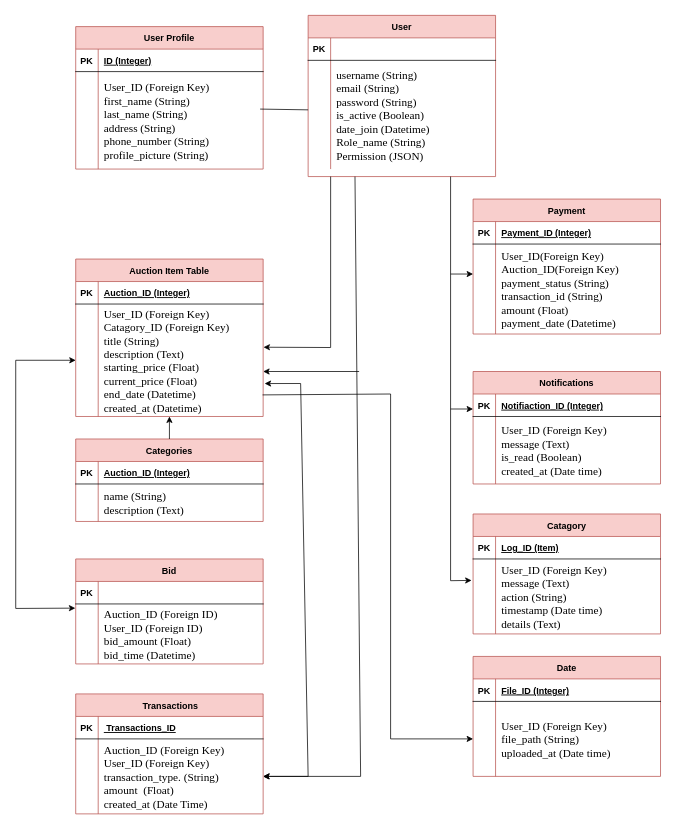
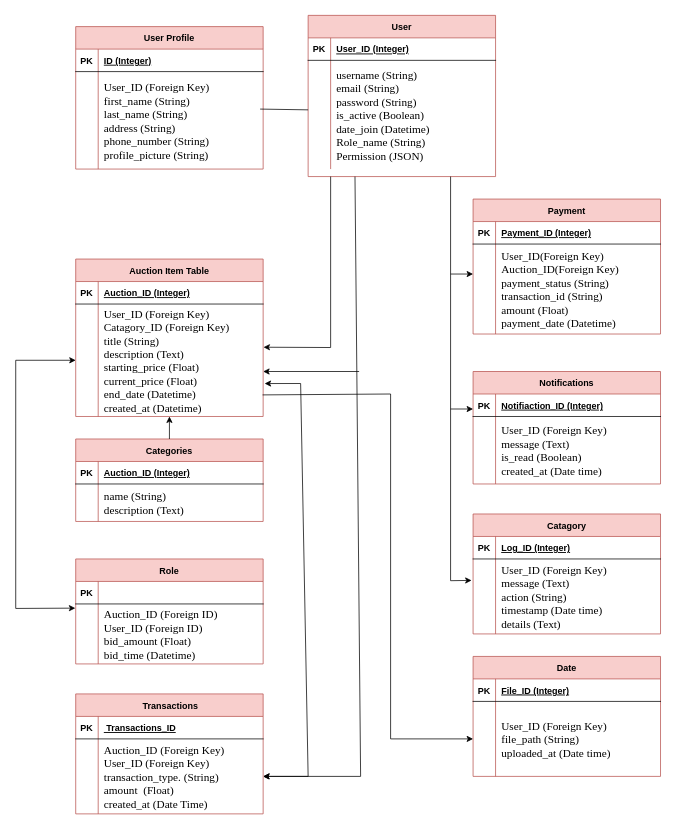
  <mxCell id="0" />
  <mxCell id="1" parent="0" />
  <mxCell id="2" value="User" style="shape=table;startSize=30;container=1;collapsible=1;childLayout=tableLayout;fixedRows=1;rowLines=0;fontStyle=1;align=center;resizeLast=1;labelBackgroundColor=none;fillColor=#f8cecc;strokeColor=#b85450;" parent="1" vertex="1"><mxGeometry x="410" y="20" width="250" height="215" as="geometry" /></mxCell>
  <mxCell id="3" value="" style="shape=partialRectangle;collapsible=0;dropTarget=0;pointerEvents=0;fillColor=none;points=[[0,0.5],[1,0.5]];portConstraint=eastwest;top=0;left=0;right=0;bottom=1;" parent="2" vertex="1"><mxGeometry y="30" width="250" height="30" as="geometry" /></mxCell>
  <mxCell id="4" value="PK" style="shape=partialRectangle;overflow=hidden;connectable=0;fillColor=none;top=0;left=0;bottom=0;right=0;fontStyle=1;" parent="3" vertex="1"><mxGeometry width="30" height="30" as="geometry"><mxRectangle width="30" height="30" as="alternateBounds" /></mxGeometry></mxCell>
+ <mxCell id="5" value="User_ID (Integer)" style="shape=partialRectangle;overflow=hidden;connectable=0;fillColor=none;top=0;left=0;bottom=0;right=0;align=left;spacingLeft=6;fontStyle=5;" parent="3" vertex="1"><mxGeometry x="30" width="220" height="30" as="geometry"><mxRectangle width="220" height="30" as="alternateBounds" /></mxGeometry></mxCell>
  <mxCell id="6" value="" style="shape=partialRectangle;collapsible=0;dropTarget=0;pointerEvents=0;fillColor=none;points=[[0,0.5],[1,0.5]];portConstraint=eastwest;top=0;left=0;right=0;bottom=0;" parent="2" vertex="1"><mxGeometry y="60" width="250" height="145" as="geometry" /></mxCell>
  <mxCell id="7" value="" style="shape=partialRectangle;overflow=hidden;connectable=0;fillColor=none;top=0;left=0;bottom=0;right=0;" parent="6" vertex="1"><mxGeometry width="30" height="145" as="geometry"><mxRectangle width="30" height="145" as="alternateBounds" /></mxGeometry></mxCell>
  <mxCell id="8" value="username (String)&#10;email (String)&#10;password (String)&#10;is_active (Boolean)&#10;date_join (Datetime)&#10;Role_name (String)&#10;Permission (JSON)" style="shape=partialRectangle;overflow=hidden;connectable=0;fillColor=none;top=0;left=0;bottom=0;right=0;align=left;spacingLeft=6;fontFamily=Times New Roman;fontSize=15;" parent="6" vertex="1"><mxGeometry x="30" width="220" height="145" as="geometry"><mxRectangle width="220" height="145" as="alternateBounds" /></mxGeometry></mxCell>
  <mxCell id="9" value="User Profile" style="shape=table;startSize=30;container=1;collapsible=1;childLayout=tableLayout;fixedRows=1;rowLines=0;fontStyle=1;align=center;resizeLast=1;fillColor=#f8cecc;strokeColor=#b85450;" parent="1" vertex="1"><mxGeometry x="100" y="35" width="250" height="190" as="geometry" /></mxCell>
  <mxCell id="10" value="" style="shape=partialRectangle;collapsible=0;dropTarget=0;pointerEvents=0;fillColor=none;points=[[0,0.5],[1,0.5]];portConstraint=eastwest;top=0;left=0;right=0;bottom=1;" parent="9" vertex="1"><mxGeometry y="30" width="250" height="30" as="geometry" /></mxCell>
  <mxCell id="11" value="PK" style="shape=partialRectangle;overflow=hidden;connectable=0;fillColor=none;top=0;left=0;bottom=0;right=0;fontStyle=1;" parent="10" vertex="1"><mxGeometry width="30" height="30" as="geometry"><mxRectangle width="30" height="30" as="alternateBounds" /></mxGeometry></mxCell>
  <mxCell id="12" value="ID (Integer)" style="shape=partialRectangle;overflow=hidden;connectable=0;fillColor=none;top=0;left=0;bottom=0;right=0;align=left;spacingLeft=6;fontStyle=5;" parent="10" vertex="1"><mxGeometry x="30" width="220" height="30" as="geometry"><mxRectangle width="220" height="30" as="alternateBounds" /></mxGeometry></mxCell>
  <mxCell id="13" value="" style="shape=partialRectangle;collapsible=0;dropTarget=0;pointerEvents=0;fillColor=none;points=[[0,0.5],[1,0.5]];portConstraint=eastwest;top=0;left=0;right=0;bottom=0;" parent="9" vertex="1"><mxGeometry y="60" width="250" height="130" as="geometry" /></mxCell>
  <mxCell id="14" value="" style="shape=partialRectangle;overflow=hidden;connectable=0;fillColor=none;top=0;left=0;bottom=0;right=0;" parent="13" vertex="1"><mxGeometry width="30" height="130" as="geometry"><mxRectangle width="30" height="130" as="alternateBounds" /></mxGeometry></mxCell>
  <mxCell id="15" value="User_ID (Foreign Key)&#10;first_name (String)&#10;last_name (String)&#10;address (String)&#10;phone_number (String)&#10;profile_picture (String)" style="shape=partialRectangle;overflow=hidden;connectable=0;fillColor=none;top=0;left=0;bottom=0;right=0;align=left;spacingLeft=6;fontFamily=Times New Roman;fontSize=15;labelBackgroundColor=default;" parent="13" vertex="1"><mxGeometry x="30" width="220" height="130" as="geometry"><mxRectangle width="220" height="130" as="alternateBounds" /></mxGeometry></mxCell>
- <mxCell id="16" value="Bid" style="shape=table;startSize=30;container=1;collapsible=1;childLayout=tableLayout;fixedRows=1;rowLines=0;fontStyle=1;align=center;resizeLast=1;fillColor=#f8cecc;strokeColor=#b85450;" parent="1" vertex="1"><mxGeometry x="100" y="745" width="250" height="140" as="geometry" /></mxCell>
+ <mxCell id="16" value="Role" style="shape=table;startSize=30;container=1;collapsible=1;childLayout=tableLayout;fixedRows=1;rowLines=0;fontStyle=1;align=center;resizeLast=1;fillColor=#f8cecc;strokeColor=#b85450;" parent="1" vertex="1"><mxGeometry x="100" y="745" width="250" height="140" as="geometry" /></mxCell>
  <mxCell id="17" value="" style="shape=partialRectangle;collapsible=0;dropTarget=0;pointerEvents=0;fillColor=none;points=[[0,0.5],[1,0.5]];portConstraint=eastwest;top=0;left=0;right=0;bottom=1;" parent="16" vertex="1"><mxGeometry y="30" width="250" height="30" as="geometry" /></mxCell>
  <mxCell id="18" value="PK" style="shape=partialRectangle;overflow=hidden;connectable=0;fillColor=none;top=0;left=0;bottom=0;right=0;fontStyle=1;" parent="17" vertex="1"><mxGeometry width="30" height="30" as="geometry"><mxRectangle width="30" height="30" as="alternateBounds" /></mxGeometry></mxCell>
  <mxCell id="19" value="" style="shape=partialRectangle;collapsible=0;dropTarget=0;pointerEvents=0;fillColor=none;points=[[0,0.5],[1,0.5]];portConstraint=eastwest;top=0;left=0;right=0;bottom=0;" parent="16" vertex="1"><mxGeometry y="60" width="250" height="80" as="geometry" /></mxCell>
  <mxCell id="20" value="" style="shape=partialRectangle;overflow=hidden;connectable=0;fillColor=none;top=0;left=0;bottom=0;right=0;" parent="19" vertex="1"><mxGeometry width="30" height="80" as="geometry"><mxRectangle width="30" height="80" as="alternateBounds" /></mxGeometry></mxCell>
  <mxCell id="21" value="Auction_ID (Foreign ID)&#10;User_ID (Foreign ID)&#10;bid_amount (Float)&#10;bid_time (Datetime)" style="shape=partialRectangle;overflow=hidden;connectable=0;fillColor=none;top=0;left=0;bottom=0;right=0;align=left;spacingLeft=6;fontFamily=Times New Roman;fontSize=15;" parent="19" vertex="1"><mxGeometry x="30" width="220" height="80" as="geometry"><mxRectangle width="220" height="80" as="alternateBounds" /></mxGeometry></mxCell>
  <mxCell id="22" value="Categories" style="shape=table;startSize=30;container=1;collapsible=1;childLayout=tableLayout;fixedRows=1;rowLines=0;fontStyle=1;align=center;resizeLast=1;fillColor=#f8cecc;strokeColor=#b85450;" parent="1" vertex="1"><mxGeometry x="100" y="585" width="250" height="110" as="geometry" /></mxCell>
  <mxCell id="23" value="" style="shape=partialRectangle;collapsible=0;dropTarget=0;pointerEvents=0;fillColor=none;points=[[0,0.5],[1,0.5]];portConstraint=eastwest;top=0;left=0;right=0;bottom=1;" parent="22" vertex="1"><mxGeometry y="30" width="250" height="30" as="geometry" /></mxCell>
  <mxCell id="24" value="PK" style="shape=partialRectangle;overflow=hidden;connectable=0;fillColor=none;top=0;left=0;bottom=0;right=0;fontStyle=1;" parent="23" vertex="1"><mxGeometry width="30" height="30" as="geometry"><mxRectangle width="30" height="30" as="alternateBounds" /></mxGeometry></mxCell>
  <mxCell id="25" value="Auction_ID (Integer)" style="shape=partialRectangle;overflow=hidden;connectable=0;fillColor=none;top=0;left=0;bottom=0;right=0;align=left;spacingLeft=6;fontStyle=5;" parent="23" vertex="1"><mxGeometry x="30" width="220" height="30" as="geometry"><mxRectangle width="220" height="30" as="alternateBounds" /></mxGeometry></mxCell>
  <mxCell id="26" value="" style="shape=partialRectangle;collapsible=0;dropTarget=0;pointerEvents=0;fillColor=none;points=[[0,0.5],[1,0.5]];portConstraint=eastwest;top=0;left=0;right=0;bottom=0;" parent="22" vertex="1"><mxGeometry y="60" width="250" height="50" as="geometry" /></mxCell>
  <mxCell id="27" value="" style="shape=partialRectangle;overflow=hidden;connectable=0;fillColor=none;top=0;left=0;bottom=0;right=0;" parent="26" vertex="1"><mxGeometry width="30" height="50" as="geometry"><mxRectangle width="30" height="50" as="alternateBounds" /></mxGeometry></mxCell>
  <mxCell id="28" value="name (String)&#10;description (Text)" style="shape=partialRectangle;overflow=hidden;connectable=0;fillColor=none;top=0;left=0;bottom=0;right=0;align=left;spacingLeft=6;fontFamily=Times New Roman;fontSize=15;" parent="26" vertex="1"><mxGeometry x="30" width="220" height="50" as="geometry"><mxRectangle width="220" height="50" as="alternateBounds" /></mxGeometry></mxCell>
  <mxCell id="29" value="Auction Item Table" style="shape=table;startSize=30;container=1;collapsible=1;childLayout=tableLayout;fixedRows=1;rowLines=0;fontStyle=1;align=center;resizeLast=1;fillColor=#f8cecc;strokeColor=#b85450;" parent="1" vertex="1"><mxGeometry x="100" y="345" width="250" height="210" as="geometry" /></mxCell>
  <mxCell id="30" value="" style="shape=partialRectangle;collapsible=0;dropTarget=0;pointerEvents=0;fillColor=none;points=[[0,0.5],[1,0.5]];portConstraint=eastwest;top=0;left=0;right=0;bottom=1;" parent="29" vertex="1"><mxGeometry y="30" width="250" height="30" as="geometry" /></mxCell>
  <mxCell id="31" value="PK" style="shape=partialRectangle;overflow=hidden;connectable=0;fillColor=none;top=0;left=0;bottom=0;right=0;fontStyle=1;" parent="30" vertex="1"><mxGeometry width="30" height="30" as="geometry"><mxRectangle width="30" height="30" as="alternateBounds" /></mxGeometry></mxCell>
  <mxCell id="32" value="Auction_ID (Integer)" style="shape=partialRectangle;overflow=hidden;connectable=0;fillColor=none;top=0;left=0;bottom=0;right=0;align=left;spacingLeft=6;fontStyle=5;" parent="30" vertex="1"><mxGeometry x="30" width="220" height="30" as="geometry"><mxRectangle width="220" height="30" as="alternateBounds" /></mxGeometry></mxCell>
  <mxCell id="33" value="" style="shape=partialRectangle;collapsible=0;dropTarget=0;pointerEvents=0;fillColor=none;points=[[0,0.5],[1,0.5]];portConstraint=eastwest;top=0;left=0;right=0;bottom=0;" parent="29" vertex="1"><mxGeometry y="60" width="250" height="150" as="geometry" /></mxCell>
  <mxCell id="34" value="" style="shape=partialRectangle;overflow=hidden;connectable=0;fillColor=none;top=0;left=0;bottom=0;right=0;" parent="33" vertex="1"><mxGeometry width="30" height="150" as="geometry"><mxRectangle width="30" height="150" as="alternateBounds" /></mxGeometry></mxCell>
  <mxCell id="35" value="User_ID (Foreign Key)&#10;Catagory_ID (Foreign Key)&#10;title (String)&#10;description (Text)&#10;starting_price (Float)&#10;current_price (Float)&#10;end_date (Datetime)&#10;created_at (Datetime)" style="shape=partialRectangle;overflow=hidden;connectable=0;fillColor=none;top=0;left=0;bottom=0;right=0;align=left;spacingLeft=6;fontFamily=Times New Roman;fontSize=15;" parent="33" vertex="1"><mxGeometry x="30" width="220" height="150" as="geometry"><mxRectangle width="220" height="150" as="alternateBounds" /></mxGeometry></mxCell>
  <mxCell id="36" value="Payment" style="shape=table;startSize=30;container=1;collapsible=1;childLayout=tableLayout;fixedRows=1;rowLines=0;fontStyle=1;align=center;resizeLast=1;fillColor=#f8cecc;strokeColor=#b85450;" parent="1" vertex="1"><mxGeometry x="630" y="265" width="250" height="180" as="geometry" /></mxCell>
  <mxCell id="37" value="" style="shape=partialRectangle;collapsible=0;dropTarget=0;pointerEvents=0;fillColor=none;points=[[0,0.5],[1,0.5]];portConstraint=eastwest;top=0;left=0;right=0;bottom=1;" parent="36" vertex="1"><mxGeometry y="30" width="250" height="30" as="geometry" /></mxCell>
  <mxCell id="38" value="PK" style="shape=partialRectangle;overflow=hidden;connectable=0;fillColor=none;top=0;left=0;bottom=0;right=0;fontStyle=1;" parent="37" vertex="1"><mxGeometry width="30" height="30" as="geometry"><mxRectangle width="30" height="30" as="alternateBounds" /></mxGeometry></mxCell>
  <mxCell id="39" value="Payment_ID (Integer)" style="shape=partialRectangle;overflow=hidden;connectable=0;fillColor=none;top=0;left=0;bottom=0;right=0;align=left;spacingLeft=6;fontStyle=5;" parent="37" vertex="1"><mxGeometry x="30" width="220" height="30" as="geometry"><mxRectangle width="220" height="30" as="alternateBounds" /></mxGeometry></mxCell>
  <mxCell id="40" value="" style="shape=partialRectangle;collapsible=0;dropTarget=0;pointerEvents=0;fillColor=none;points=[[0,0.5],[1,0.5]];portConstraint=eastwest;top=0;left=0;right=0;bottom=0;" parent="36" vertex="1"><mxGeometry y="60" width="250" height="120" as="geometry" /></mxCell>
  <mxCell id="41" value="" style="shape=partialRectangle;overflow=hidden;connectable=0;fillColor=none;top=0;left=0;bottom=0;right=0;" parent="40" vertex="1"><mxGeometry width="30" height="120" as="geometry"><mxRectangle width="30" height="120" as="alternateBounds" /></mxGeometry></mxCell>
  <mxCell id="42" value="User_ID(Foreign Key)&#10;Auction_ID(Foreign Key)&#10;payment_status (String)&#10;transaction_id (String)&#10;amount (Float)&#10;payment_date (Datetime)" style="shape=partialRectangle;overflow=hidden;connectable=0;fillColor=none;top=0;left=0;bottom=0;right=0;align=left;spacingLeft=6;fontFamily=Times New Roman;fontSize=15;" parent="40" vertex="1"><mxGeometry x="30" width="220" height="120" as="geometry"><mxRectangle width="220" height="120" as="alternateBounds" /></mxGeometry></mxCell>
  <mxCell id="43" value="Notifications" style="shape=table;startSize=30;container=1;collapsible=1;childLayout=tableLayout;fixedRows=1;rowLines=0;fontStyle=1;align=center;resizeLast=1;fillColor=#f8cecc;strokeColor=#b85450;" parent="1" vertex="1"><mxGeometry x="630" y="495" width="250" height="150" as="geometry" /></mxCell>
  <mxCell id="44" value="" style="shape=partialRectangle;collapsible=0;dropTarget=0;pointerEvents=0;fillColor=none;points=[[0,0.5],[1,0.5]];portConstraint=eastwest;top=0;left=0;right=0;bottom=1;" parent="43" vertex="1"><mxGeometry y="30" width="250" height="30" as="geometry" /></mxCell>
  <mxCell id="45" value="PK" style="shape=partialRectangle;overflow=hidden;connectable=0;fillColor=none;top=0;left=0;bottom=0;right=0;fontStyle=1;" parent="44" vertex="1"><mxGeometry width="30" height="30" as="geometry"><mxRectangle width="30" height="30" as="alternateBounds" /></mxGeometry></mxCell>
  <mxCell id="46" value="Notifiaction_ID (Integer)" style="shape=partialRectangle;overflow=hidden;connectable=0;fillColor=none;top=0;left=0;bottom=0;right=0;align=left;spacingLeft=6;fontStyle=5;" parent="44" vertex="1"><mxGeometry x="30" width="220" height="30" as="geometry"><mxRectangle width="220" height="30" as="alternateBounds" /></mxGeometry></mxCell>
  <mxCell id="47" value="" style="shape=partialRectangle;collapsible=0;dropTarget=0;pointerEvents=0;fillColor=none;points=[[0,0.5],[1,0.5]];portConstraint=eastwest;top=0;left=0;right=0;bottom=0;" parent="43" vertex="1"><mxGeometry y="60" width="250" height="90" as="geometry" /></mxCell>
  <mxCell id="48" value="" style="shape=partialRectangle;overflow=hidden;connectable=0;fillColor=none;top=0;left=0;bottom=0;right=0;" parent="47" vertex="1"><mxGeometry width="30" height="90" as="geometry"><mxRectangle width="30" height="90" as="alternateBounds" /></mxGeometry></mxCell>
  <mxCell id="49" value="User_ID (Foreign Key)&#10;message (Text)&#10;is_read (Boolean)&#10;created_at (Date time)" style="shape=partialRectangle;overflow=hidden;connectable=0;fillColor=none;top=0;left=0;bottom=0;right=0;align=left;spacingLeft=6;fontFamily=Times New Roman;fontSize=15;" parent="47" vertex="1"><mxGeometry x="30" width="220" height="90" as="geometry"><mxRectangle width="220" height="90" as="alternateBounds" /></mxGeometry></mxCell>
  <mxCell id="50" value="Catagory" style="shape=table;startSize=30;container=1;collapsible=1;childLayout=tableLayout;fixedRows=1;rowLines=0;fontStyle=1;align=center;resizeLast=1;fillColor=#f8cecc;strokeColor=#b85450;" parent="1" vertex="1"><mxGeometry x="630" y="685" width="250" height="160" as="geometry" /></mxCell>
  <mxCell id="51" value="" style="shape=partialRectangle;collapsible=0;dropTarget=0;pointerEvents=0;fillColor=none;points=[[0,0.5],[1,0.5]];portConstraint=eastwest;top=0;left=0;right=0;bottom=1;" parent="50" vertex="1"><mxGeometry y="30" width="250" height="30" as="geometry" /></mxCell>
  <mxCell id="52" value="PK" style="shape=partialRectangle;overflow=hidden;connectable=0;fillColor=none;top=0;left=0;bottom=0;right=0;fontStyle=1;" parent="51" vertex="1"><mxGeometry width="30" height="30" as="geometry"><mxRectangle width="30" height="30" as="alternateBounds" /></mxGeometry></mxCell>
- <mxCell id="53" value="Log_ID (Item)" style="shape=partialRectangle;overflow=hidden;connectable=0;fillColor=none;top=0;left=0;bottom=0;right=0;align=left;spacingLeft=6;fontStyle=5;" parent="51" vertex="1"><mxGeometry x="30" width="220" height="30" as="geometry"><mxRectangle width="220" height="30" as="alternateBounds" /></mxGeometry></mxCell>
+ <mxCell id="53" value="Log_ID (Integer)" style="shape=partialRectangle;overflow=hidden;connectable=0;fillColor=none;top=0;left=0;bottom=0;right=0;align=left;spacingLeft=6;fontStyle=5;" parent="51" vertex="1"><mxGeometry x="30" width="220" height="30" as="geometry"><mxRectangle width="220" height="30" as="alternateBounds" /></mxGeometry></mxCell>
  <mxCell id="54" value="" style="shape=partialRectangle;collapsible=0;dropTarget=0;pointerEvents=0;fillColor=none;points=[[0,0.5],[1,0.5]];portConstraint=eastwest;top=0;left=0;right=0;bottom=0;" parent="50" vertex="1"><mxGeometry y="60" width="250" height="100" as="geometry" /></mxCell>
  <mxCell id="55" value="" style="shape=partialRectangle;overflow=hidden;connectable=0;fillColor=none;top=0;left=0;bottom=0;right=0;" parent="54" vertex="1"><mxGeometry width="30" height="100" as="geometry"><mxRectangle width="30" height="100" as="alternateBounds" /></mxGeometry></mxCell>
  <mxCell id="56" value="User_ID (Foreign Key)&#10;message (Text)&#10;action (String)&#10;timestamp (Date time)&#10;details (Text)" style="shape=partialRectangle;overflow=hidden;connectable=0;fillColor=none;top=0;left=0;bottom=0;right=0;align=left;spacingLeft=6;fontFamily=Times New Roman;fontSize=15;" parent="54" vertex="1"><mxGeometry x="30" width="220" height="100" as="geometry"><mxRectangle width="220" height="100" as="alternateBounds" /></mxGeometry></mxCell>
  <mxCell id="57" value=" Transactions" style="shape=table;startSize=30;container=1;collapsible=1;childLayout=tableLayout;fixedRows=1;rowLines=0;fontStyle=1;align=center;resizeLast=1;fillColor=#f8cecc;strokeColor=#b85450;" parent="1" vertex="1"><mxGeometry x="100" y="925" width="250" height="160" as="geometry" /></mxCell>
  <mxCell id="58" value="" style="shape=partialRectangle;collapsible=0;dropTarget=0;pointerEvents=0;fillColor=none;points=[[0,0.5],[1,0.5]];portConstraint=eastwest;top=0;left=0;right=0;bottom=1;" parent="57" vertex="1"><mxGeometry y="30" width="250" height="30" as="geometry" /></mxCell>
  <mxCell id="59" value="PK" style="shape=partialRectangle;overflow=hidden;connectable=0;fillColor=none;top=0;left=0;bottom=0;right=0;fontStyle=1;" parent="58" vertex="1"><mxGeometry width="30" height="30" as="geometry"><mxRectangle width="30" height="30" as="alternateBounds" /></mxGeometry></mxCell>
  <mxCell id="60" value=" Transactions_ID" style="shape=partialRectangle;overflow=hidden;connectable=0;fillColor=none;top=0;left=0;bottom=0;right=0;align=left;spacingLeft=6;fontStyle=5;" parent="58" vertex="1"><mxGeometry x="30" width="220" height="30" as="geometry"><mxRectangle width="220" height="30" as="alternateBounds" /></mxGeometry></mxCell>
  <mxCell id="61" value="" style="shape=partialRectangle;collapsible=0;dropTarget=0;pointerEvents=0;fillColor=none;points=[[0,0.5],[1,0.5]];portConstraint=eastwest;top=0;left=0;right=0;bottom=0;" parent="57" vertex="1"><mxGeometry y="60" width="250" height="100" as="geometry" /></mxCell>
  <mxCell id="62" value="" style="shape=partialRectangle;overflow=hidden;connectable=0;fillColor=none;top=0;left=0;bottom=0;right=0;" parent="61" vertex="1"><mxGeometry width="30" height="100" as="geometry"><mxRectangle width="30" height="100" as="alternateBounds" /></mxGeometry></mxCell>
  <mxCell id="63" value="Auction_ID (Foreign Key)&#10;User_ID (Foreign Key)&#10;transaction_type. (String)&#10;amount  (Float)&#10;created_at (Date Time)" style="shape=partialRectangle;overflow=hidden;connectable=0;fillColor=none;top=0;left=0;bottom=0;right=0;align=left;spacingLeft=6;fontFamily=Times New Roman;fontSize=15;" parent="61" vertex="1"><mxGeometry x="30" width="220" height="100" as="geometry"><mxRectangle width="220" height="100" as="alternateBounds" /></mxGeometry></mxCell>
  <mxCell id="64" value="Date" style="shape=table;startSize=30;container=1;collapsible=1;childLayout=tableLayout;fixedRows=1;rowLines=0;fontStyle=1;align=center;resizeLast=1;fillColor=#f8cecc;strokeColor=#b85450;" parent="1" vertex="1"><mxGeometry x="630" y="875" width="250" height="160" as="geometry" /></mxCell>
  <mxCell id="65" value="" style="shape=partialRectangle;collapsible=0;dropTarget=0;pointerEvents=0;fillColor=none;points=[[0,0.5],[1,0.5]];portConstraint=eastwest;top=0;left=0;right=0;bottom=1;" parent="64" vertex="1"><mxGeometry y="30" width="250" height="30" as="geometry" /></mxCell>
  <mxCell id="66" value="PK" style="shape=partialRectangle;overflow=hidden;connectable=0;fillColor=none;top=0;left=0;bottom=0;right=0;fontStyle=1;" parent="65" vertex="1"><mxGeometry width="30" height="30" as="geometry"><mxRectangle width="30" height="30" as="alternateBounds" /></mxGeometry></mxCell>
  <mxCell id="67" value="File_ID (Integer)" style="shape=partialRectangle;overflow=hidden;connectable=0;fillColor=none;top=0;left=0;bottom=0;right=0;align=left;spacingLeft=6;fontStyle=5;" parent="65" vertex="1"><mxGeometry x="30" width="220" height="30" as="geometry"><mxRectangle width="220" height="30" as="alternateBounds" /></mxGeometry></mxCell>
  <mxCell id="68" value="" style="shape=partialRectangle;collapsible=0;dropTarget=0;pointerEvents=0;fillColor=none;points=[[0,0.5],[1,0.5]];portConstraint=eastwest;top=0;left=0;right=0;bottom=0;" parent="64" vertex="1"><mxGeometry y="60" width="250" height="100" as="geometry" /></mxCell>
  <mxCell id="69" value="" style="shape=partialRectangle;overflow=hidden;connectable=0;fillColor=none;top=0;left=0;bottom=0;right=0;" parent="68" vertex="1"><mxGeometry width="30" height="100" as="geometry"><mxRectangle width="30" height="100" as="alternateBounds" /></mxGeometry></mxCell>
  <mxCell id="70" value="User_ID (Foreign Key)&#10;file_path (String)&#10;uploaded_at (Date time)" style="shape=partialRectangle;overflow=hidden;connectable=0;fillColor=none;top=0;left=0;bottom=0;right=0;align=left;spacingLeft=6;fontFamily=Times New Roman;fontSize=15;" parent="68" vertex="1"><mxGeometry x="30" width="220" height="100" as="geometry"><mxRectangle width="220" height="100" as="alternateBounds" /></mxGeometry></mxCell>
  <mxCell id="71" value="" style="endArrow=classic;startArrow=classic;html=1;rounded=0;exitX=0;exitY=0.5;exitDx=0;exitDy=0;entryX=-0.002;entryY=0.07;entryDx=0;entryDy=0;entryPerimeter=0;" parent="1" source="33" target="19" edge="1"><mxGeometry width="50" height="50" relative="1" as="geometry"><mxPoint x="230" y="385" as="sourcePoint" /><mxPoint x="280" y="335" as="targetPoint" /><Array as="points"><mxPoint x="20" y="480" /><mxPoint x="20" y="565" /><mxPoint x="20" y="811" /></Array></mxGeometry></mxCell>
  <mxCell id="72" value="" style="endArrow=classic;startArrow=classic;html=1;rounded=0;exitX=1;exitY=0.5;exitDx=0;exitDy=0;entryX=1.008;entryY=0.707;entryDx=0;entryDy=0;entryPerimeter=0;" parent="1" source="61" target="33" edge="1"><mxGeometry width="50" height="50" relative="1" as="geometry"><mxPoint x="490" y="765" as="sourcePoint" /><mxPoint x="350" y="493" as="targetPoint" /><Array as="points"><mxPoint x="410" y="1035" /><mxPoint x="400" y="511" /></Array></mxGeometry></mxCell>
  <mxCell id="73" value="" style="endArrow=classic;html=1;rounded=0;entryX=1;entryY=0.5;entryDx=0;entryDy=0;exitX=0.25;exitY=1;exitDx=0;exitDy=0;" parent="1" source="2" target="61" edge="1"><mxGeometry width="50" height="50" relative="1" as="geometry"><mxPoint x="480" y="515" as="sourcePoint" /><mxPoint x="540" y="585" as="targetPoint" /><Array as="points"><mxPoint x="480" y="1035" /></Array></mxGeometry></mxCell>
  <mxCell id="74" value="" style="endArrow=none;html=1;rounded=0;exitX=1;exitY=0.5;exitDx=0;exitDy=0;entryX=0.016;entryY=0.007;entryDx=0;entryDy=0;entryPerimeter=0;" parent="1" edge="1"><mxGeometry width="50" height="50" relative="1" as="geometry"><mxPoint x="346" y="145" as="sourcePoint" /><mxPoint x="410" y="146.015" as="targetPoint" /></mxGeometry></mxCell>
  <mxCell id="75" value="" style="endArrow=classic;html=1;rounded=0;entryX=-0.008;entryY=0.286;entryDx=0;entryDy=0;entryPerimeter=0;" parent="1" target="54" edge="1"><mxGeometry width="50" height="50" relative="1" as="geometry"><mxPoint x="600" y="235" as="sourcePoint" /><mxPoint x="600" y="905" as="targetPoint" /><Array as="points"><mxPoint x="600" y="774" /></Array></mxGeometry></mxCell>
  <mxCell id="76" value="" style="endArrow=classic;html=1;rounded=0;" parent="1" edge="1"><mxGeometry width="50" height="50" relative="1" as="geometry"><mxPoint x="600" y="365" as="sourcePoint" /><mxPoint x="630" y="365" as="targetPoint" /></mxGeometry></mxCell>
  <mxCell id="77" value="" style="endArrow=classic;html=1;rounded=0;" parent="1" edge="1"><mxGeometry width="50" height="50" relative="1" as="geometry"><mxPoint x="600" y="545" as="sourcePoint" /><mxPoint x="630" y="545" as="targetPoint" /></mxGeometry></mxCell>
  <mxCell id="78" value="" style="endArrow=classic;html=1;rounded=0;" parent="1" edge="1"><mxGeometry width="50" height="50" relative="1" as="geometry"><mxPoint x="478" y="495" as="sourcePoint" /><mxPoint x="350" y="495" as="targetPoint" /></mxGeometry></mxCell>
  <mxCell id="79" value="" style="endArrow=classic;html=1;rounded=0;entryX=1.002;entryY=0.384;entryDx=0;entryDy=0;entryPerimeter=0;" parent="1" target="33" edge="1"><mxGeometry width="50" height="50" relative="1" as="geometry"><mxPoint x="440" y="235" as="sourcePoint" /><mxPoint x="460" y="385" as="targetPoint" /><Array as="points"><mxPoint x="440" y="463" /></Array></mxGeometry></mxCell>
  <mxCell id="80" value="" style="endArrow=classic;html=1;rounded=0;entryX=0;entryY=0.5;entryDx=0;entryDy=0;exitX=0.997;exitY=0.808;exitDx=0;exitDy=0;exitPerimeter=0;" parent="1" source="33" target="68" edge="1"><mxGeometry width="50" height="50" relative="1" as="geometry"><mxPoint x="354" y="425" as="sourcePoint" /><mxPoint x="460" y="625" as="targetPoint" /><Array as="points"><mxPoint x="520" y="525" /><mxPoint x="520" y="985" /></Array></mxGeometry></mxCell>
  <mxCell id="81" value="" style="endArrow=classic;html=1;rounded=0;exitX=0.5;exitY=0;exitDx=0;exitDy=0;" edge="1" parent="1" source="22" target="33"><mxGeometry width="50" height="50" relative="1" as="geometry"><mxPoint x="440" y="455" as="sourcePoint" /><mxPoint x="490" y="405" as="targetPoint" /></mxGeometry></mxCell>
